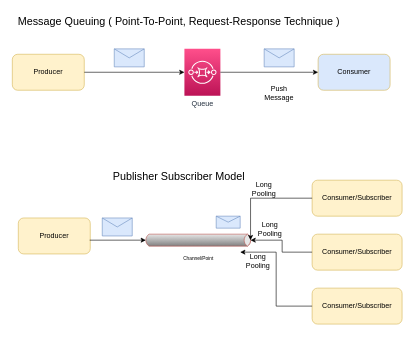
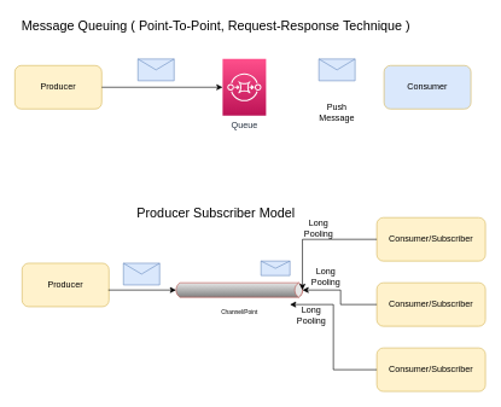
  <mxCell id="0" />
  <mxCell id="1" parent="0" />
  <mxCell id="2" value="Producer" style="rounded=1;whiteSpace=wrap;html=1;fillColor=#fff2cc;strokeColor=#d6b656;" parent="1" vertex="1"><mxGeometry x="20" y="90" width="120" height="60" as="geometry" /></mxCell>
  <mxCell id="3" value="Consumer" style="rounded=1;whiteSpace=wrap;html=1;fillColor=#dae8fc;strokeColor=#d6b656;" parent="1" vertex="1"><mxGeometry x="530" y="90" width="120" height="60" as="geometry" /></mxCell>
  <mxCell id="4" value="Queue" style="sketch=0;points=[[0,0,0],[0.25,0,0],[0.5,0,0],[0.75,0,0],[1,0,0],[0,1,0],[0.25,1,0],[0.5,1,0],[0.75,1,0],[1,1,0],[0,0.25,0],[0,0.5,0],[0,0.75,0],[1,0.25,0],[1,0.5,0],[1,0.75,0]];outlineConnect=0;fontColor=#232F3E;gradientColor=#FF4F8B;gradientDirection=north;fillColor=#BC1356;strokeColor=#ffffff;dashed=0;verticalLabelPosition=bottom;verticalAlign=top;align=center;html=1;fontSize=12;fontStyle=0;aspect=fixed;shape=mxgraph.aws4.resourceIcon;resIcon=mxgraph.aws4.sqs;" parent="1" vertex="1"><mxGeometry x="307" y="81" width="60" height="78" as="geometry" /></mxCell>
  <mxCell id="5" value="" style="endArrow=classic;html=1;rounded=0;exitX=1;exitY=0.5;exitDx=0;exitDy=0;" parent="1" source="2" target="4" edge="1"><mxGeometry width="50" height="50" relative="1" as="geometry"><mxPoint x="320" y="250" as="sourcePoint" /><mxPoint x="370" y="200" as="targetPoint" /></mxGeometry></mxCell>
  <mxCell id="6" value="" style="shape=message;html=1;whiteSpace=wrap;html=1;outlineConnect=0;fillColor=#dae8fc;strokeColor=#6c8ebf;" parent="1" vertex="1"><mxGeometry x="190" y="81" width="50" height="30" as="geometry" /></mxCell>
- <mxCell id="7" value="" style="endArrow=classic;html=1;rounded=0;exitX=1;exitY=0.5;exitDx=0;exitDy=0;exitPerimeter=0;entryX=0;entryY=0.5;entryDx=0;entryDy=0;" parent="1" source="4" target="3" edge="1"><mxGeometry width="50" height="50" relative="1" as="geometry"><mxPoint x="320" y="250" as="sourcePoint" /><mxPoint x="370" y="200" as="targetPoint" /></mxGeometry></mxCell>
  <mxCell id="8" value="" style="shape=message;html=1;whiteSpace=wrap;html=1;outlineConnect=0;fillColor=#dae8fc;strokeColor=#6c8ebf;" parent="1" vertex="1"><mxGeometry x="440" y="81" width="50" height="30" as="geometry" /></mxCell>
  <mxCell id="9" value="&lt;span style=&quot;&quot;&gt;Message Queuing ( Point-To-Point, Request-Response Technique )&amp;nbsp;&lt;/span&gt;" style="text;html=1;align=center;verticalAlign=middle;resizable=0;points=[];autosize=1;strokeColor=none;fillColor=none;fontSize=18;" parent="1" vertex="1"><mxGeometry x="20" y="20" width="560" height="30" as="geometry" /></mxCell>
- <mxCell id="10" value="&lt;span style=&quot;&quot;&gt;Publisher Subscriber Model&amp;nbsp;&lt;/span&gt;" style="text;html=1;align=center;verticalAlign=middle;resizable=0;points=[];autosize=1;strokeColor=none;fillColor=none;fontSize=18;" parent="1" vertex="1"><mxGeometry x="180" y="280" width="240" height="30" as="geometry" /></mxCell>
+ <mxCell id="10" value="&lt;span style=&quot;&quot;&gt;Producer Subscriber Model&amp;nbsp;&lt;/span&gt;" style="text;html=1;align=center;verticalAlign=middle;resizable=0;points=[];autosize=1;strokeColor=none;fillColor=none;fontSize=18;" parent="1" vertex="1"><mxGeometry x="180" y="280" width="240" height="30" as="geometry" /></mxCell>
  <mxCell id="11" value="Producer" style="rounded=1;whiteSpace=wrap;html=1;fillColor=#fff2cc;strokeColor=#d6b656;" parent="1" vertex="1"><mxGeometry x="30" y="363" width="120" height="60" as="geometry" /></mxCell>
  <mxCell id="12" value="Channel/Point" style="strokeWidth=1;outlineConnect=0;dashed=0;align=center;html=1;fontSize=8;shape=mxgraph.eip.messageChannel;verticalLabelPosition=bottom;labelBackgroundColor=#ffffff;verticalAlign=top;fillColor=#f8cecc;strokeColor=#b85450;" parent="1" vertex="1"><mxGeometry x="240" y="380" width="180" height="40" as="geometry" /></mxCell>
  <mxCell id="13" value="Consumer/Subscriber" style="rounded=1;whiteSpace=wrap;html=1;fillColor=#fff2cc;strokeColor=#d6b656;" parent="1" vertex="1"><mxGeometry x="520" y="300" width="150" height="60" as="geometry" /></mxCell>
  <mxCell id="14" value="Consumer/Subscriber" style="rounded=1;whiteSpace=wrap;html=1;fillColor=#fff2cc;strokeColor=#d6b656;" parent="1" vertex="1"><mxGeometry x="520" y="390" width="150" height="60" as="geometry" /></mxCell>
  <mxCell id="15" value="Consumer/Subscriber" style="rounded=1;whiteSpace=wrap;html=1;fillColor=#fff2cc;strokeColor=#d6b656;" parent="1" vertex="1"><mxGeometry x="520" y="480" width="150" height="60" as="geometry" /></mxCell>
  <mxCell id="16" value="" style="endArrow=classic;html=1;rounded=0;exitX=0;exitY=0.5;exitDx=0;exitDy=0;entryX=1;entryY=0.5;entryDx=-2.7;entryDy=0;entryPerimeter=0;edgeStyle=orthogonalEdgeStyle;" parent="1" source="13" target="12" edge="1"><mxGeometry width="50" height="50" relative="1" as="geometry"><mxPoint x="340" y="330" as="sourcePoint" /><mxPoint x="390" y="280" as="targetPoint" /></mxGeometry></mxCell>
  <mxCell id="17" value="" style="endArrow=classic;html=1;rounded=0;exitX=0;exitY=0.5;exitDx=0;exitDy=0;entryX=1;entryY=0.5;entryDx=-2.7;entryDy=0;entryPerimeter=0;edgeStyle=orthogonalEdgeStyle;" parent="1" source="14" target="12" edge="1"><mxGeometry width="50" height="50" relative="1" as="geometry"><mxPoint x="340" y="330" as="sourcePoint" /><mxPoint x="390" y="280" as="targetPoint" /></mxGeometry></mxCell>
  <mxCell id="18" value="" style="endArrow=classic;html=1;rounded=0;exitX=0;exitY=0.5;exitDx=0;exitDy=0;edgeStyle=elbowEdgeStyle;" parent="1" source="15" edge="1"><mxGeometry width="50" height="50" relative="1" as="geometry"><mxPoint x="330" y="410" as="sourcePoint" /><mxPoint x="400" y="420" as="targetPoint" /></mxGeometry></mxCell>
  <mxCell id="19" value="Long Pooling" style="text;html=1;strokeColor=none;fillColor=none;align=center;verticalAlign=middle;whiteSpace=wrap;rounded=0;" parent="1" vertex="1"><mxGeometry x="410" y="300" width="60" height="30" as="geometry" /></mxCell>
  <mxCell id="20" value="Long Pooling" style="text;html=1;strokeColor=none;fillColor=none;align=center;verticalAlign=middle;whiteSpace=wrap;rounded=0;" parent="1" vertex="1"><mxGeometry x="420" y="367" width="60" height="30" as="geometry" /></mxCell>
  <mxCell id="21" value="Long Pooling" style="text;html=1;strokeColor=none;fillColor=none;align=center;verticalAlign=middle;whiteSpace=wrap;rounded=0;" parent="1" vertex="1"><mxGeometry x="400" y="420" width="60" height="30" as="geometry" /></mxCell>
  <mxCell id="22" value="" style="endArrow=classic;html=1;rounded=0;exitX=0.992;exitY=0.617;exitDx=0;exitDy=0;exitPerimeter=0;entryX=0;entryY=0.5;entryDx=2.7;entryDy=0;entryPerimeter=0;" parent="1" source="11" target="12" edge="1"><mxGeometry width="50" height="50" relative="1" as="geometry"><mxPoint x="330" y="280" as="sourcePoint" /><mxPoint x="380" y="230" as="targetPoint" /></mxGeometry></mxCell>
  <mxCell id="23" value="" style="shape=message;html=1;whiteSpace=wrap;html=1;outlineConnect=0;fillColor=#dae8fc;strokeColor=#6c8ebf;" parent="1" vertex="1"><mxGeometry x="170" y="363" width="50" height="30" as="geometry" /></mxCell>
  <mxCell id="24" value="" style="shape=message;html=1;whiteSpace=wrap;html=1;outlineConnect=0;fillColor=#dae8fc;strokeColor=#6c8ebf;" parent="1" vertex="1"><mxGeometry x="360" y="360" width="40" height="20" as="geometry" /></mxCell>
  <mxCell id="25" value="Push Message" style="text;html=1;strokeColor=none;fillColor=none;align=center;verticalAlign=middle;whiteSpace=wrap;rounded=0;" vertex="1" parent="1"><mxGeometry x="435" y="140" width="60" height="30" as="geometry" /></mxCell>
